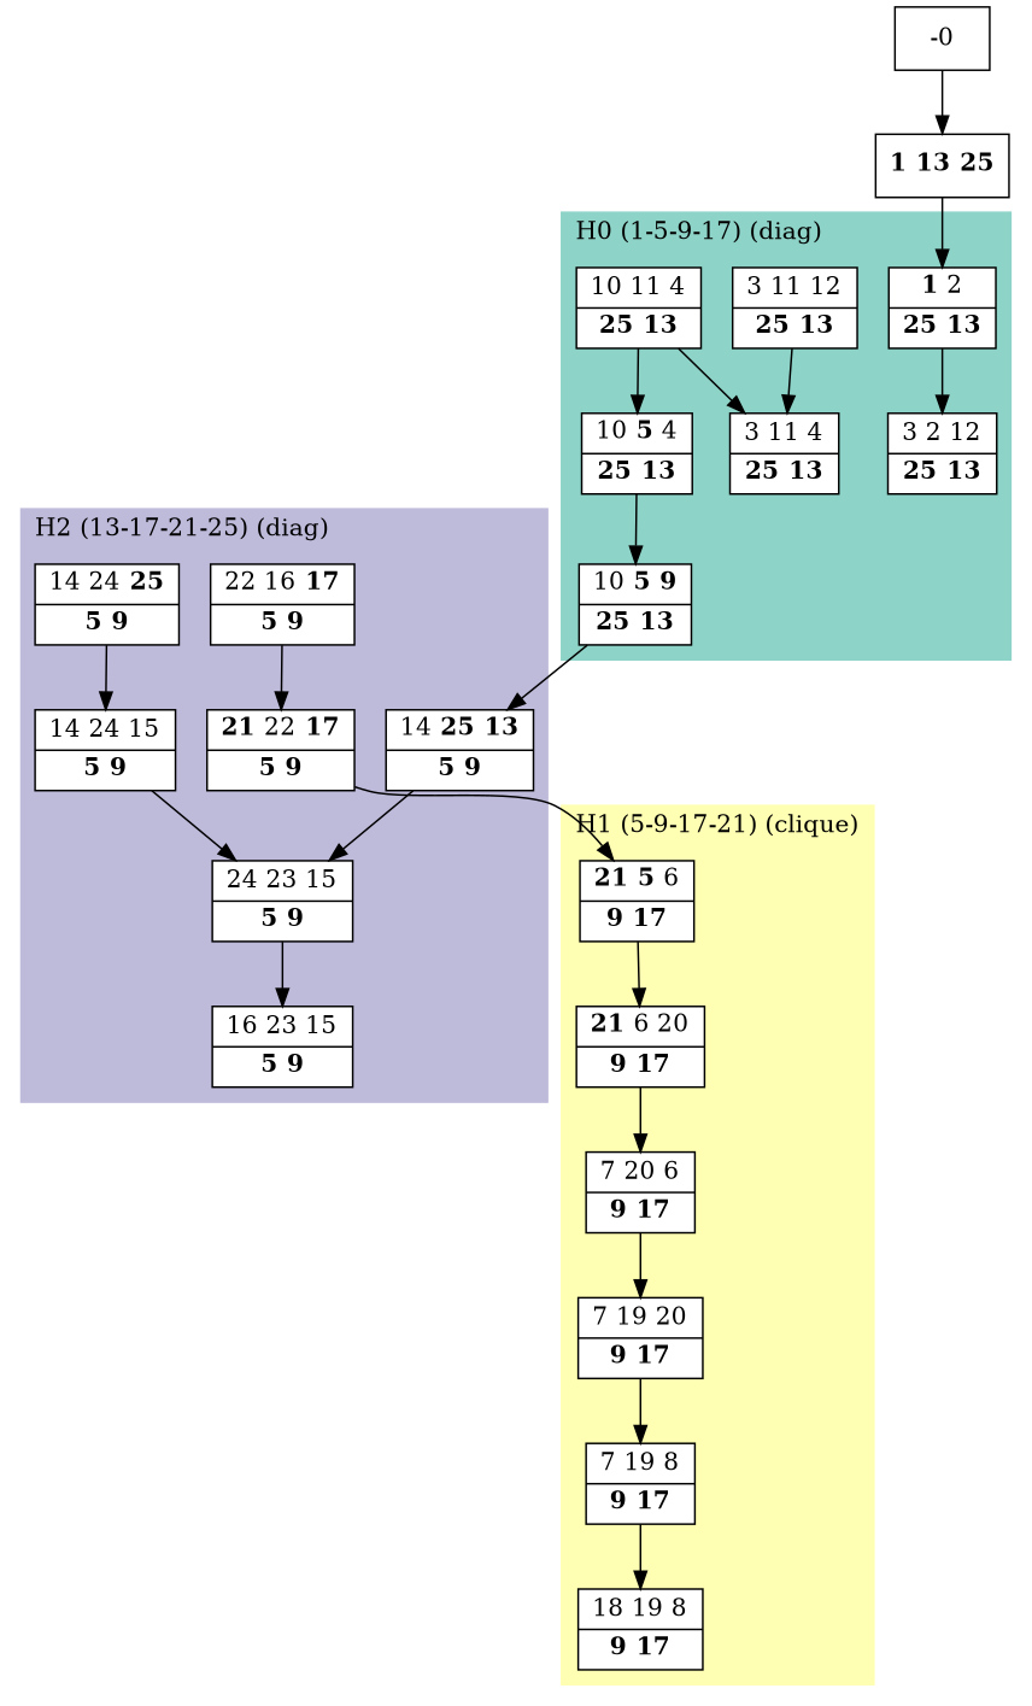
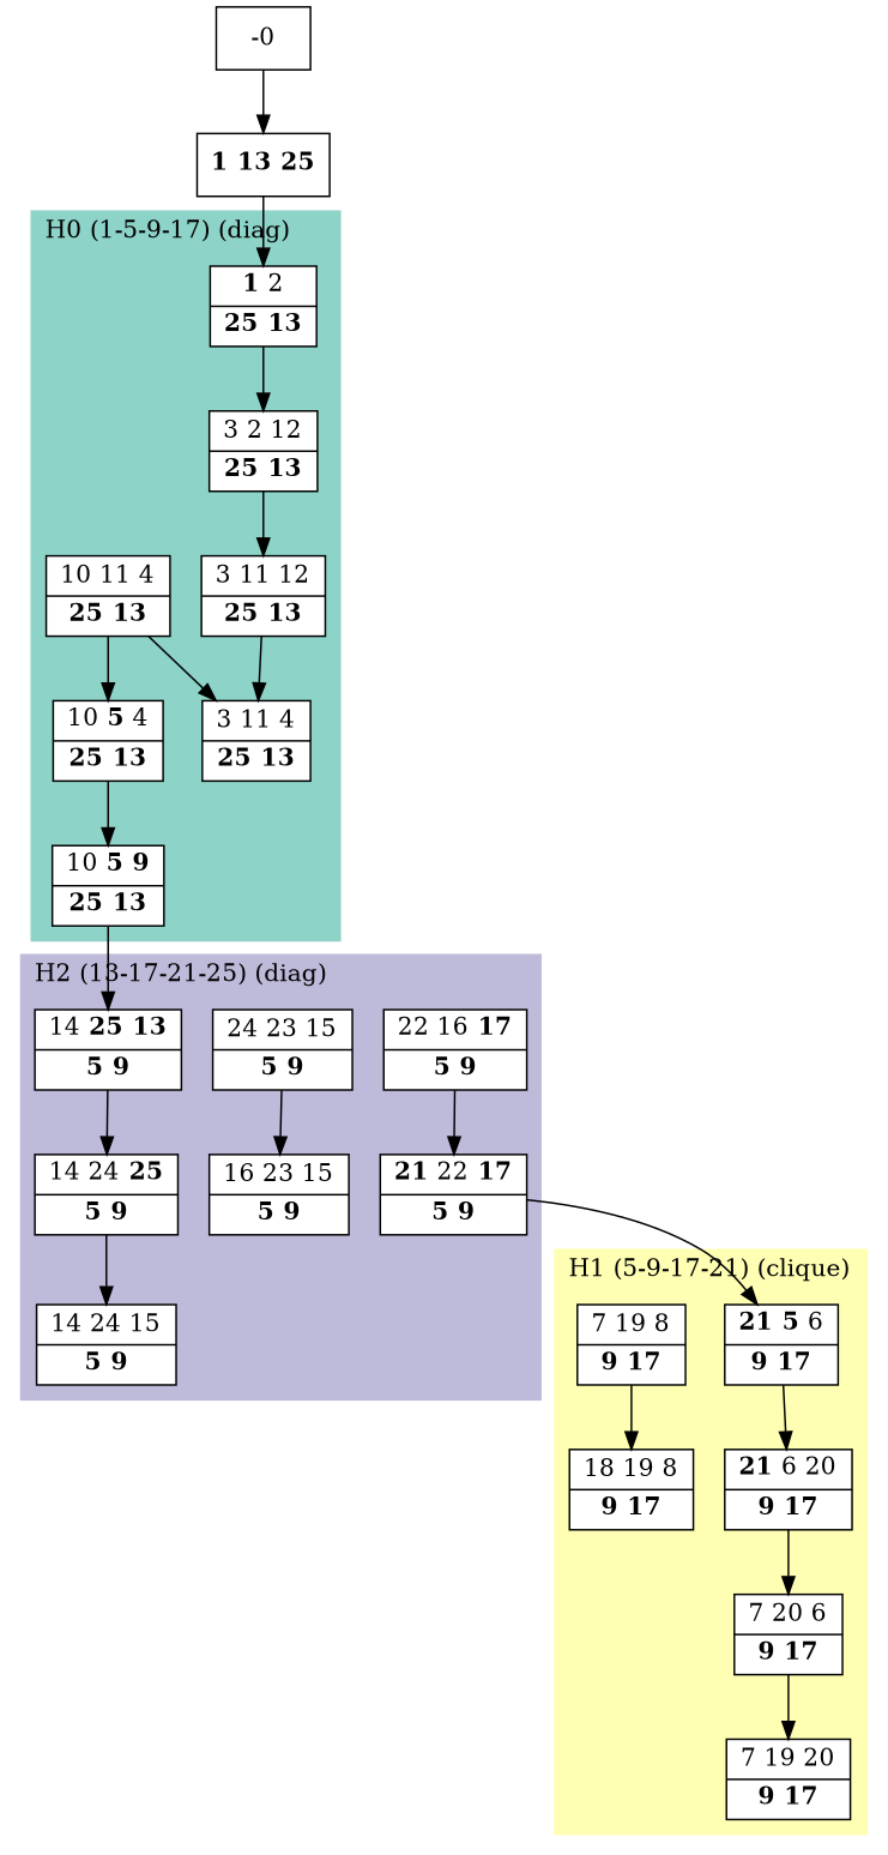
  digraph {
    node [fillcolor=white shape=record style=filled]
    n1 [label=<{ <b>1</b> 2|  <b>25</b> <b>13</b>}>]
    n2 [label=<{ 3 2 12|  <b>25</b> <b>13</b>}>]
    n3 [label=<{ 3 11 12|  <b>25</b> <b>13</b>}>]
    n4 [label=<{ 3 11 4|  <b>25</b> <b>13</b>}>]
    n5 [label=<{ 10 11 4|  <b>25</b> <b>13</b>}>]
    n6 [label=<{ 10 <b>5</b> 4|  <b>25</b> <b>13</b>}>]
    n7 [label=<{ 10 <b>5</b> <b>9</b>|  <b>25</b> <b>13</b>}>]
    n8 [label=<{ <b>21</b> <b>5</b> 6|  <b>9</b> <b>17</b>}>]
    n9 [label=<{ <b>21</b> 6 20|  <b>9</b> <b>17</b>}>]
    n10 [label=<{ 7 20 6|  <b>9</b> <b>17</b>}>]
    n11 [label=<{ 7 19 20|  <b>9</b> <b>17</b>}>]
    n12 [label=<{ 7 19 8|  <b>9</b> <b>17</b>}>]
    n13 [label=<{ 18 19 8|  <b>9</b> <b>17</b>}>]
    n14 [label=<{ 14 <b>25</b> <b>13</b>|  <b>5</b> <b>9</b>}>]
    n15 [label=<{ 14 24 <b>25</b>|  <b>5</b> <b>9</b>}>]
    n16 [label=<{ 14 24 15|  <b>5</b> <b>9</b>}>]
    n17 [label=<{ 24 23 15|  <b>5</b> <b>9</b>}>]
    n18 [label=<{ 16 23 15|  <b>5</b> <b>9</b>}>]
    n19 [label=<{ 22 16 <b>17</b>|  <b>5</b> <b>9</b>}>]
    n20 [label=<{ <b>21</b> 22 <b>17</b>|  <b>5</b> <b>9</b>}>]
    n21 [label=<{ <b>1</b> <b>13</b> <b>25</b>}> fillcolor="" style=""]
    n22 [label=-0 shape=box fillcolor="" style=""]
    subgraph cluster_1 {
      color="#8DD3C7"
      label="H0 (1-5-9-17) (diag)"
      labeljust=l
      style=filled
      n1
      n2
      n3
      n4
      n5
      n6
      n7
    }
    subgraph cluster_2 {
      color="#FFFFB3"
      label="H1 (5-9-17-21) (clique)"
      labeljust=l
      style=filled
      n8
      n9
      n10
      n11
      n12
      n13
    }
    subgraph cluster_3 {
      color="#BEBADA"
      label="H2 (13-17-21-25) (diag)"
      labeljust=l
      style=filled
      n14
      n15
      n16
      n17
      n18
      n19
      n20
    }
    n1 -> n2
+   n2 -> n3
    n3 -> n4
    n5 -> n4
    n5 -> n6
    n6 -> n7
    n7 -> n14
    n8 -> n9
    n9 -> n10
    n10 -> n11
-   n11 -> n12
    n12 -> n13
-   n14 -> n17
+   n14 -> n15
    n15 -> n16
-   n16 -> n17
    n17 -> n18
    n19 -> n20
    n20 -> n8
    n21 -> n1
    n22 -> n21
  }
